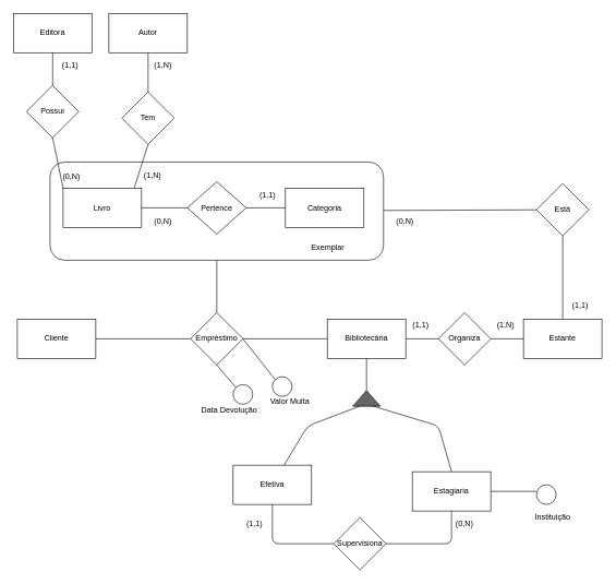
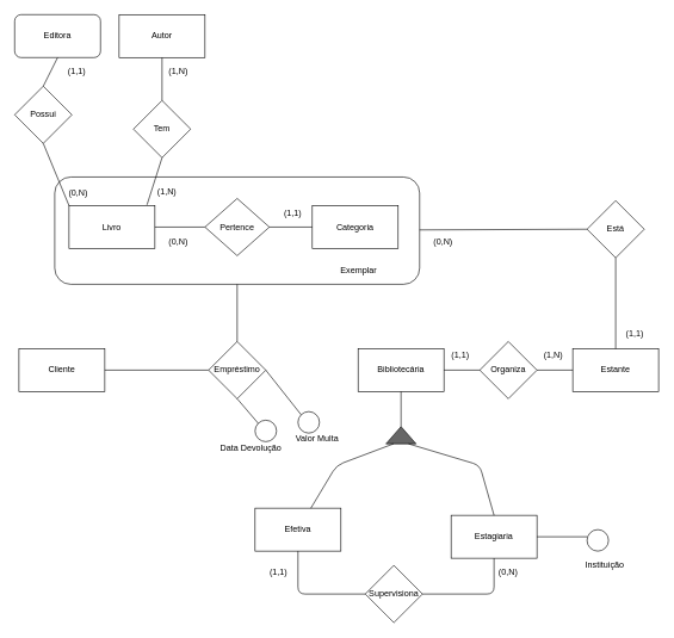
  <mxCell id="0" />
  <mxCell id="1" parent="0" />
  <mxCell id="2" value="" style="rounded=1;whiteSpace=wrap;html=1;" vertex="1" parent="1"><mxGeometry x="76" y="247" width="510" height="150" as="geometry" /></mxCell>
  <mxCell id="3" value="Livro" style="rounded=0;whiteSpace=wrap;html=1;" vertex="1" parent="1"><mxGeometry x="96" y="287" width="120" height="60" as="geometry" /></mxCell>
- <mxCell id="4" value="Editora" style="rounded=0;whiteSpace=wrap;html=1;" vertex="1" parent="1"><mxGeometry x="20" y="20" width="120" height="60" as="geometry" /></mxCell>
+ <mxCell id="4" value="Editora" style="whiteSpace=wrap;html=1;rounded=1;" vertex="1" parent="1"><mxGeometry x="20" y="20" width="120" height="60" as="geometry" /></mxCell>
  <mxCell id="5" value="Autor&lt;br&gt;" style="rounded=0;whiteSpace=wrap;html=1;" vertex="1" parent="1"><mxGeometry x="166" y="20" width="120" height="60" as="geometry" /></mxCell>
  <mxCell id="6" value="Categoria" style="rounded=0;whiteSpace=wrap;html=1;" vertex="1" parent="1"><mxGeometry x="436" y="287" width="120" height="60" as="geometry" /></mxCell>
  <mxCell id="7" value="Exemplar" style="text;html=1;strokeColor=none;fillColor=none;align=center;verticalAlign=middle;whiteSpace=wrap;rounded=0;" vertex="1" parent="1"><mxGeometry x="466" y="367" width="70" height="20" as="geometry" /></mxCell>
  <mxCell id="8" value="Pertence" style="rhombus;whiteSpace=wrap;html=1;" vertex="1" parent="1"><mxGeometry x="286" y="277" width="90" height="80" as="geometry" /></mxCell>
  <mxCell id="9" value="" style="endArrow=none;html=1;exitX=1;exitY=0.5;exitDx=0;exitDy=0;entryX=0;entryY=0.5;entryDx=0;entryDy=0;" edge="1" parent="1" source="8" target="6"><mxGeometry width="50" height="50" relative="1" as="geometry"><mxPoint x="436" y="387" as="sourcePoint" /><mxPoint x="486" y="337" as="targetPoint" /></mxGeometry></mxCell>
  <mxCell id="10" value="" style="endArrow=none;html=1;exitX=1;exitY=0.5;exitDx=0;exitDy=0;entryX=0;entryY=0.5;entryDx=0;entryDy=0;" edge="1" parent="1" source="3" target="8"><mxGeometry width="50" height="50" relative="1" as="geometry"><mxPoint x="436" y="387" as="sourcePoint" /><mxPoint x="486" y="337" as="targetPoint" /></mxGeometry></mxCell>
  <mxCell id="11" value="Empréstimo" style="rhombus;whiteSpace=wrap;html=1;" vertex="1" parent="1"><mxGeometry x="291" y="477" width="80" height="80" as="geometry" /></mxCell>
  <mxCell id="12" value="" style="endArrow=none;html=1;entryX=0.5;entryY=1;entryDx=0;entryDy=0;exitX=0.5;exitY=0;exitDx=0;exitDy=0;" edge="1" parent="1" source="11" target="2"><mxGeometry width="50" height="50" relative="1" as="geometry"><mxPoint x="426" y="497" as="sourcePoint" /><mxPoint x="476" y="447" as="targetPoint" /></mxGeometry></mxCell>
  <mxCell id="13" value="Bibliotecária" style="rounded=0;whiteSpace=wrap;html=1;" vertex="1" parent="1"><mxGeometry x="500" y="487" width="120" height="60" as="geometry" /></mxCell>
  <mxCell id="14" value="Cliente" style="rounded=0;whiteSpace=wrap;html=1;" vertex="1" parent="1"><mxGeometry x="26" y="487" width="120" height="60" as="geometry" /></mxCell>
- <mxCell id="15" value="" style="endArrow=none;html=1;exitX=1;exitY=0.5;exitDx=0;exitDy=0;entryX=0;entryY=0.5;entryDx=0;entryDy=0;" edge="1" parent="1" source="11" target="13"><mxGeometry width="50" height="50" relative="1" as="geometry"><mxPoint x="426" y="497" as="sourcePoint" /><mxPoint x="476" y="447" as="targetPoint" /></mxGeometry></mxCell>
  <mxCell id="16" value="" style="endArrow=none;html=1;exitX=1;exitY=0.5;exitDx=0;exitDy=0;" edge="1" parent="1" source="14" target="11"><mxGeometry width="50" height="50" relative="1" as="geometry"><mxPoint x="426" y="497" as="sourcePoint" /><mxPoint x="476" y="447" as="targetPoint" /></mxGeometry></mxCell>
  <mxCell id="17" value="" style="ellipse;whiteSpace=wrap;html=1;aspect=fixed;" vertex="1" parent="1"><mxGeometry x="416" y="575" width="30" height="30" as="geometry" /></mxCell>
  <mxCell id="18" value="" style="ellipse;whiteSpace=wrap;html=1;aspect=fixed;" vertex="1" parent="1"><mxGeometry x="356" y="587" width="30" height="30" as="geometry" /></mxCell>
  <mxCell id="19" value="" style="endArrow=none;html=1;exitX=0.5;exitY=1;exitDx=0;exitDy=0;entryX=0;entryY=0;entryDx=0;entryDy=0;" edge="1" parent="1" source="11" target="18"><mxGeometry width="50" height="50" relative="1" as="geometry"><mxPoint x="426" y="497" as="sourcePoint" /><mxPoint x="476" y="447" as="targetPoint" /></mxGeometry></mxCell>
  <mxCell id="20" value="" style="endArrow=none;html=1;exitX=1;exitY=0.5;exitDx=0;exitDy=0;entryX=0;entryY=0;entryDx=0;entryDy=0;" edge="1" parent="1" source="11" target="17"><mxGeometry width="50" height="50" relative="1" as="geometry"><mxPoint x="426" y="497" as="sourcePoint" /><mxPoint x="476" y="447" as="targetPoint" /></mxGeometry></mxCell>
  <mxCell id="21" value="Data Devolução" style="text;html=1;strokeColor=none;fillColor=none;align=center;verticalAlign=middle;whiteSpace=wrap;rounded=0;" vertex="1" parent="1"><mxGeometry x="290" y="617" width="121" height="20" as="geometry" /></mxCell>
  <mxCell id="22" value="Valor Multa" style="text;html=1;strokeColor=none;fillColor=none;align=center;verticalAlign=middle;whiteSpace=wrap;rounded=0;" vertex="1" parent="1"><mxGeometry x="410" y="603" width="66" height="20" as="geometry" /></mxCell>
- <mxCell id="23" value="Possui" style="rhombus;whiteSpace=wrap;html=1;" vertex="1" parent="1"><mxGeometry x="40" y="130" width="80" height="80" as="geometry" /></mxCell>
+ <mxCell id="23" value="Possui" style="rhombus;whiteSpace=wrap;html=1;" vertex="1" parent="1"><mxGeometry x="20" y="120" width="80" height="80" as="geometry" /></mxCell>
  <mxCell id="24" value="" style="endArrow=none;html=1;entryX=0.5;entryY=1;entryDx=0;entryDy=0;exitX=0.5;exitY=0;exitDx=0;exitDy=0;" edge="1" parent="1" source="23" target="4"><mxGeometry width="50" height="50" relative="1" as="geometry"><mxPoint x="945" y="280" as="sourcePoint" /><mxPoint x="850" y="180" as="targetPoint" /></mxGeometry></mxCell>
  <mxCell id="25" value="" style="endArrow=none;html=1;entryX=0.5;entryY=1;entryDx=0;entryDy=0;exitX=0.5;exitY=0;exitDx=0;exitDy=0;" edge="1" parent="1" source="26" target="5"><mxGeometry width="50" height="50" relative="1" as="geometry"><mxPoint x="1135" y="280" as="sourcePoint" /><mxPoint x="310" y="80" as="targetPoint" /></mxGeometry></mxCell>
  <mxCell id="26" value="Tem" style="rhombus;whiteSpace=wrap;html=1;" vertex="1" parent="1"><mxGeometry x="186" y="140" width="80" height="80" as="geometry" /></mxCell>
  <mxCell id="27" value="" style="endArrow=none;html=1;entryX=0.5;entryY=1;entryDx=0;entryDy=0;exitX=0.908;exitY=-0.018;exitDx=0;exitDy=0;exitPerimeter=0;" edge="1" parent="1" source="3" target="26"><mxGeometry width="50" height="50" relative="1" as="geometry"><mxPoint x="460" y="270" as="sourcePoint" /><mxPoint x="510" y="220" as="targetPoint" /></mxGeometry></mxCell>
  <mxCell id="28" value="" style="endArrow=none;html=1;exitX=0;exitY=0;exitDx=0;exitDy=0;entryX=0.5;entryY=1;entryDx=0;entryDy=0;" edge="1" parent="1" source="3" target="23"><mxGeometry width="50" height="50" relative="1" as="geometry"><mxPoint x="460" y="270" as="sourcePoint" /><mxPoint x="510" y="220" as="targetPoint" /></mxGeometry></mxCell>
  <mxCell id="29" value="Estante" style="rounded=0;whiteSpace=wrap;html=1;" vertex="1" parent="1"><mxGeometry x="800" y="487" width="120" height="60" as="geometry" /></mxCell>
  <mxCell id="30" value="Organiza" style="rhombus;whiteSpace=wrap;html=1;" vertex="1" parent="1"><mxGeometry x="670" y="477" width="80" height="80" as="geometry" /></mxCell>
  <mxCell id="31" value="" style="endArrow=none;html=1;entryX=1;entryY=0.5;entryDx=0;entryDy=0;" edge="1" parent="1" source="30" target="13"><mxGeometry width="50" height="50" relative="1" as="geometry"><mxPoint x="1599" y="280" as="sourcePoint" /><mxPoint x="690" y="80" as="targetPoint" /></mxGeometry></mxCell>
  <mxCell id="32" value="" style="endArrow=none;html=1;entryX=0;entryY=0.5;entryDx=0;entryDy=0;exitX=1;exitY=0.5;exitDx=0;exitDy=0;" edge="1" parent="1" source="30" target="29"><mxGeometry width="50" height="50" relative="1" as="geometry"><mxPoint x="460" y="270" as="sourcePoint" /><mxPoint x="510" y="220" as="targetPoint" /></mxGeometry></mxCell>
  <mxCell id="33" value="" style="triangle;whiteSpace=wrap;html=1;rotation=-90;fillColor=#666666;" vertex="1" parent="1"><mxGeometry x="548" y="587" width="24" height="42" as="geometry" /></mxCell>
  <mxCell id="34" value="" style="endArrow=none;html=1;entryX=0.5;entryY=1;entryDx=0;entryDy=0;exitX=1;exitY=0.5;exitDx=0;exitDy=0;" edge="1" parent="1" source="33" target="13"><mxGeometry width="50" height="50" relative="1" as="geometry"><mxPoint x="460" y="500" as="sourcePoint" /><mxPoint x="510" y="450" as="targetPoint" /></mxGeometry></mxCell>
  <mxCell id="35" value="Efetiva" style="rounded=0;whiteSpace=wrap;html=1;" vertex="1" parent="1"><mxGeometry x="356" y="710" width="120" height="60" as="geometry" /></mxCell>
  <mxCell id="36" value="Estagiaria" style="rounded=0;whiteSpace=wrap;html=1;" vertex="1" parent="1"><mxGeometry x="630" y="720" width="120" height="60" as="geometry" /></mxCell>
  <mxCell id="37" value="Supervisiona" style="rhombus;whiteSpace=wrap;html=1;fillColor=#ffffff;" vertex="1" parent="1"><mxGeometry x="510" y="790" width="80" height="80" as="geometry" /></mxCell>
  <mxCell id="38" value="" style="endArrow=none;html=1;entryX=0;entryY=0.25;entryDx=0;entryDy=0;" edge="1" parent="1" source="35" target="33"><mxGeometry width="50" height="50" relative="1" as="geometry"><mxPoint x="460" y="500" as="sourcePoint" /><mxPoint x="510" y="450" as="targetPoint" /><Array as="points"><mxPoint x="470" y="650" /></Array></mxGeometry></mxCell>
  <mxCell id="39" value="" style="endArrow=none;html=1;entryX=0.5;entryY=0;entryDx=0;entryDy=0;exitX=0;exitY=0.75;exitDx=0;exitDy=0;" edge="1" parent="1" source="33" target="36"><mxGeometry width="50" height="50" relative="1" as="geometry"><mxPoint x="460" y="500" as="sourcePoint" /><mxPoint x="510" y="450" as="targetPoint" /><Array as="points"><mxPoint x="670" y="650" /></Array></mxGeometry></mxCell>
  <mxCell id="40" value="" style="endArrow=none;html=1;entryX=0;entryY=0.5;entryDx=0;entryDy=0;exitX=0.5;exitY=1;exitDx=0;exitDy=0;" edge="1" parent="1" source="35" target="37"><mxGeometry width="50" height="50" relative="1" as="geometry"><mxPoint x="410" y="830" as="sourcePoint" /><mxPoint x="510" y="780" as="targetPoint" /><Array as="points"><mxPoint x="416" y="830" /></Array></mxGeometry></mxCell>
  <mxCell id="41" value="" style="endArrow=none;html=1;entryX=0.5;entryY=1;entryDx=0;entryDy=0;exitX=1;exitY=0.5;exitDx=0;exitDy=0;" edge="1" parent="1" source="37" target="36"><mxGeometry width="50" height="50" relative="1" as="geometry"><mxPoint x="460" y="830" as="sourcePoint" /><mxPoint x="510" y="780" as="targetPoint" /><Array as="points"><mxPoint x="690" y="830" /></Array></mxGeometry></mxCell>
  <mxCell id="42" value="" style="ellipse;whiteSpace=wrap;html=1;aspect=fixed;" vertex="1" parent="1"><mxGeometry x="820" y="740" width="30" height="30" as="geometry" /></mxCell>
  <mxCell id="43" value="" style="endArrow=none;html=1;exitX=1;exitY=0.5;exitDx=0;exitDy=0;" edge="1" parent="1" source="36"><mxGeometry width="50" height="50" relative="1" as="geometry"><mxPoint x="636.25" y="660" as="sourcePoint" /><mxPoint x="820" y="750" as="targetPoint" /></mxGeometry></mxCell>
  <mxCell id="44" value="Instituição" style="text;html=1;strokeColor=none;fillColor=none;align=center;verticalAlign=middle;whiteSpace=wrap;rounded=0;" vertex="1" parent="1"><mxGeometry x="790" y="780" width="110" height="20" as="geometry" /></mxCell>
  <mxCell id="45" value="(1,1)" style="text;html=1;strokeColor=none;fillColor=none;align=center;verticalAlign=middle;whiteSpace=wrap;rounded=0;" vertex="1" parent="1"><mxGeometry x="610" y="487" width="66" height="20" as="geometry" /></mxCell>
  <mxCell id="46" value="(1,1)" style="text;html=1;strokeColor=none;fillColor=none;align=center;verticalAlign=middle;whiteSpace=wrap;rounded=0;" vertex="1" parent="1"><mxGeometry x="376" y="287" width="66" height="20" as="geometry" /></mxCell>
  <mxCell id="47" value="(1,N)" style="text;html=1;strokeColor=none;fillColor=none;align=center;verticalAlign=middle;whiteSpace=wrap;rounded=0;" vertex="1" parent="1"><mxGeometry x="740" y="487" width="66" height="20" as="geometry" /></mxCell>
  <mxCell id="48" value="(1,N)" style="text;html=1;strokeColor=none;fillColor=none;align=center;verticalAlign=middle;whiteSpace=wrap;rounded=0;" vertex="1" parent="1"><mxGeometry x="216" y="90" width="66" height="20" as="geometry" /></mxCell>
  <mxCell id="49" value="(1,N)" style="text;html=1;strokeColor=none;fillColor=none;align=center;verticalAlign=middle;whiteSpace=wrap;rounded=0;" vertex="1" parent="1"><mxGeometry x="200" y="257" width="66" height="20" as="geometry" /></mxCell>
  <mxCell id="50" value="(0,N)" style="text;html=1;strokeColor=none;fillColor=none;align=center;verticalAlign=middle;whiteSpace=wrap;rounded=0;" vertex="1" parent="1"><mxGeometry x="586" y="327" width="66" height="20" as="geometry" /></mxCell>
  <mxCell id="51" value="(0,N)" style="text;html=1;strokeColor=none;fillColor=none;align=center;verticalAlign=middle;whiteSpace=wrap;rounded=0;" vertex="1" parent="1"><mxGeometry x="76" y="260" width="66" height="20" as="geometry" /></mxCell>
  <mxCell id="52" value="(1,1)" style="text;html=1;strokeColor=none;fillColor=none;align=center;verticalAlign=middle;whiteSpace=wrap;rounded=0;" vertex="1" parent="1"><mxGeometry x="74" y="90" width="66" height="20" as="geometry" /></mxCell>
  <mxCell id="53" value="(0,N)" style="text;html=1;strokeColor=none;fillColor=none;align=center;verticalAlign=middle;whiteSpace=wrap;rounded=0;" vertex="1" parent="1"><mxGeometry x="216" y="327" width="66" height="20" as="geometry" /></mxCell>
  <mxCell id="54" value="Está" style="rhombus;whiteSpace=wrap;html=1;" vertex="1" parent="1"><mxGeometry x="820" y="280" width="80" height="80" as="geometry" /></mxCell>
  <mxCell id="55" value="" style="endArrow=none;html=1;entryX=0;entryY=0.5;entryDx=0;entryDy=0;" edge="1" parent="1" source="2" target="54"><mxGeometry width="50" height="50" relative="1" as="geometry"><mxPoint x="490" y="470" as="sourcePoint" /><mxPoint x="540" y="420" as="targetPoint" /></mxGeometry></mxCell>
  <mxCell id="56" value="" style="endArrow=none;html=1;entryX=0.5;entryY=1;entryDx=0;entryDy=0;" edge="1" parent="1" source="29" target="54"><mxGeometry width="50" height="50" relative="1" as="geometry"><mxPoint x="490" y="470" as="sourcePoint" /><mxPoint x="540" y="420" as="targetPoint" /></mxGeometry></mxCell>
  <mxCell id="57" value="(1,1)" style="text;html=1;strokeColor=none;fillColor=none;align=center;verticalAlign=middle;whiteSpace=wrap;rounded=0;" vertex="1" parent="1"><mxGeometry x="854" y="457" width="66" height="20" as="geometry" /></mxCell>
  <mxCell id="58" value="(0,N)" style="text;html=1;strokeColor=none;fillColor=none;align=center;verticalAlign=middle;whiteSpace=wrap;rounded=0;" vertex="1" parent="1"><mxGeometry x="677" y="790" width="66" height="20" as="geometry" /></mxCell>
  <mxCell id="59" value="(1,1)" style="text;html=1;strokeColor=none;fillColor=none;align=center;verticalAlign=middle;whiteSpace=wrap;rounded=0;" vertex="1" parent="1"><mxGeometry x="356" y="790" width="66" height="20" as="geometry" /></mxCell>
